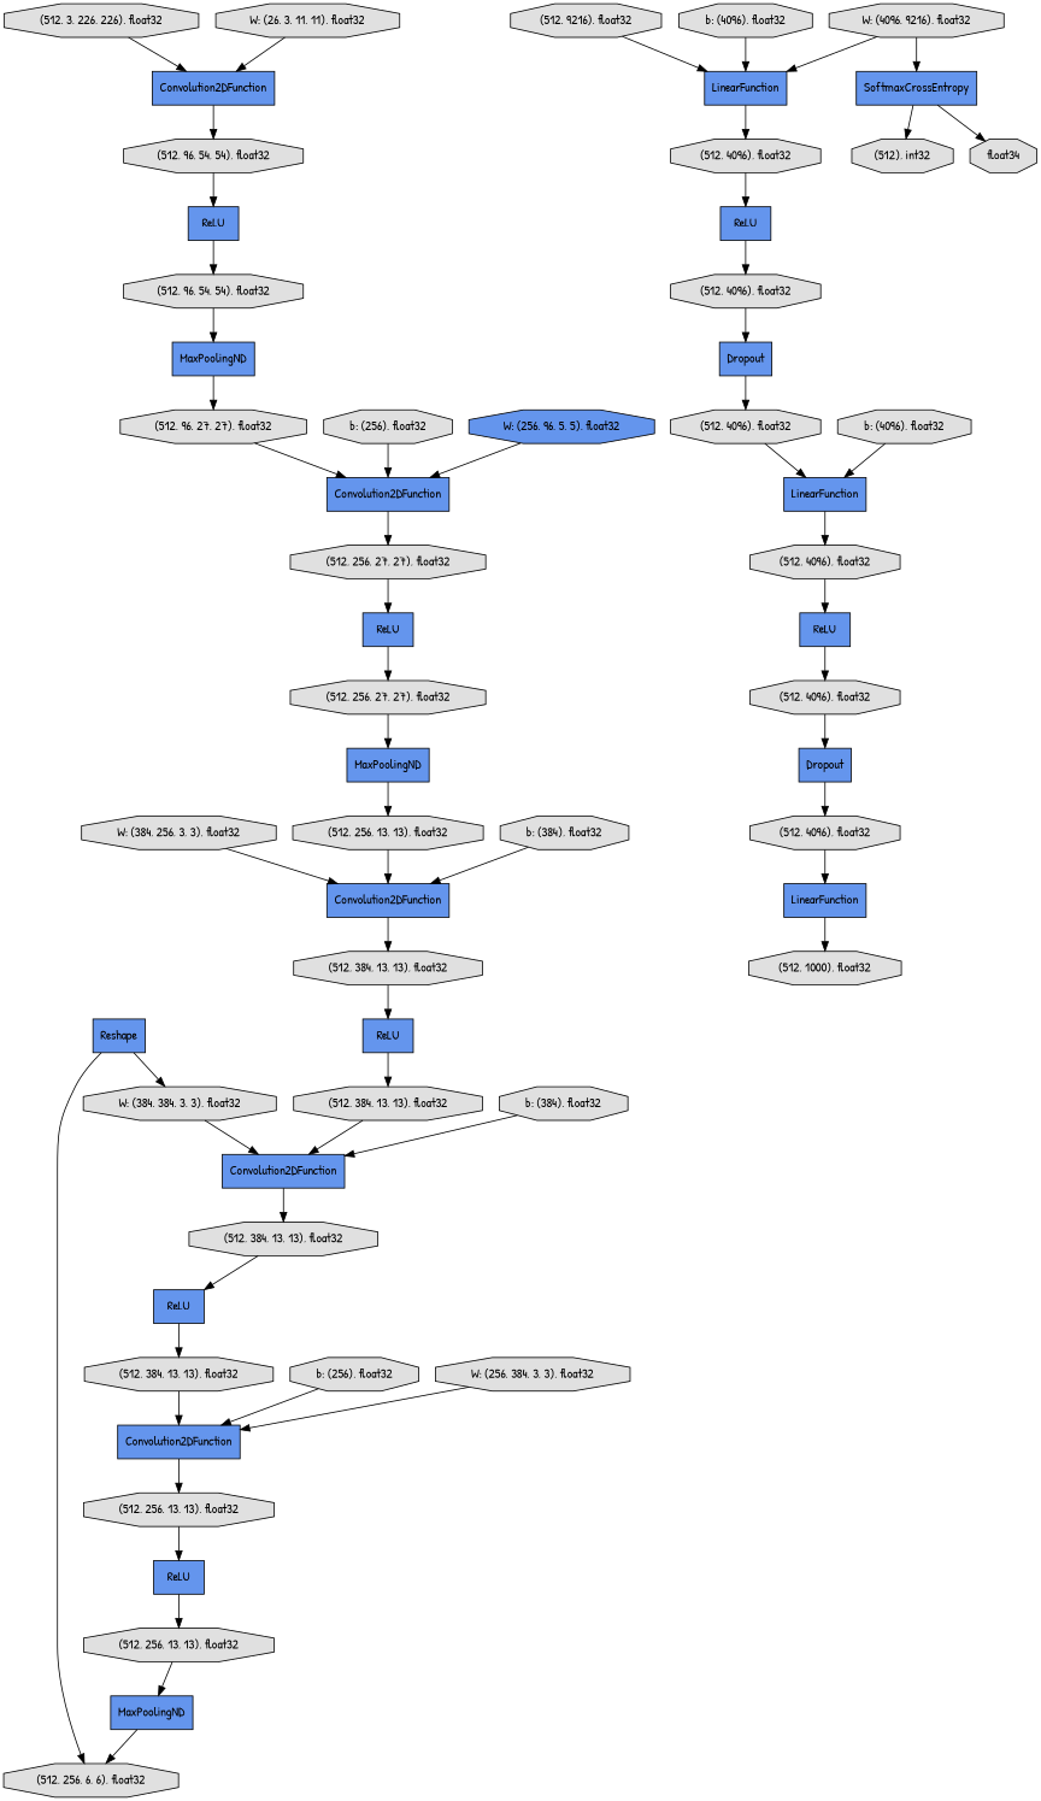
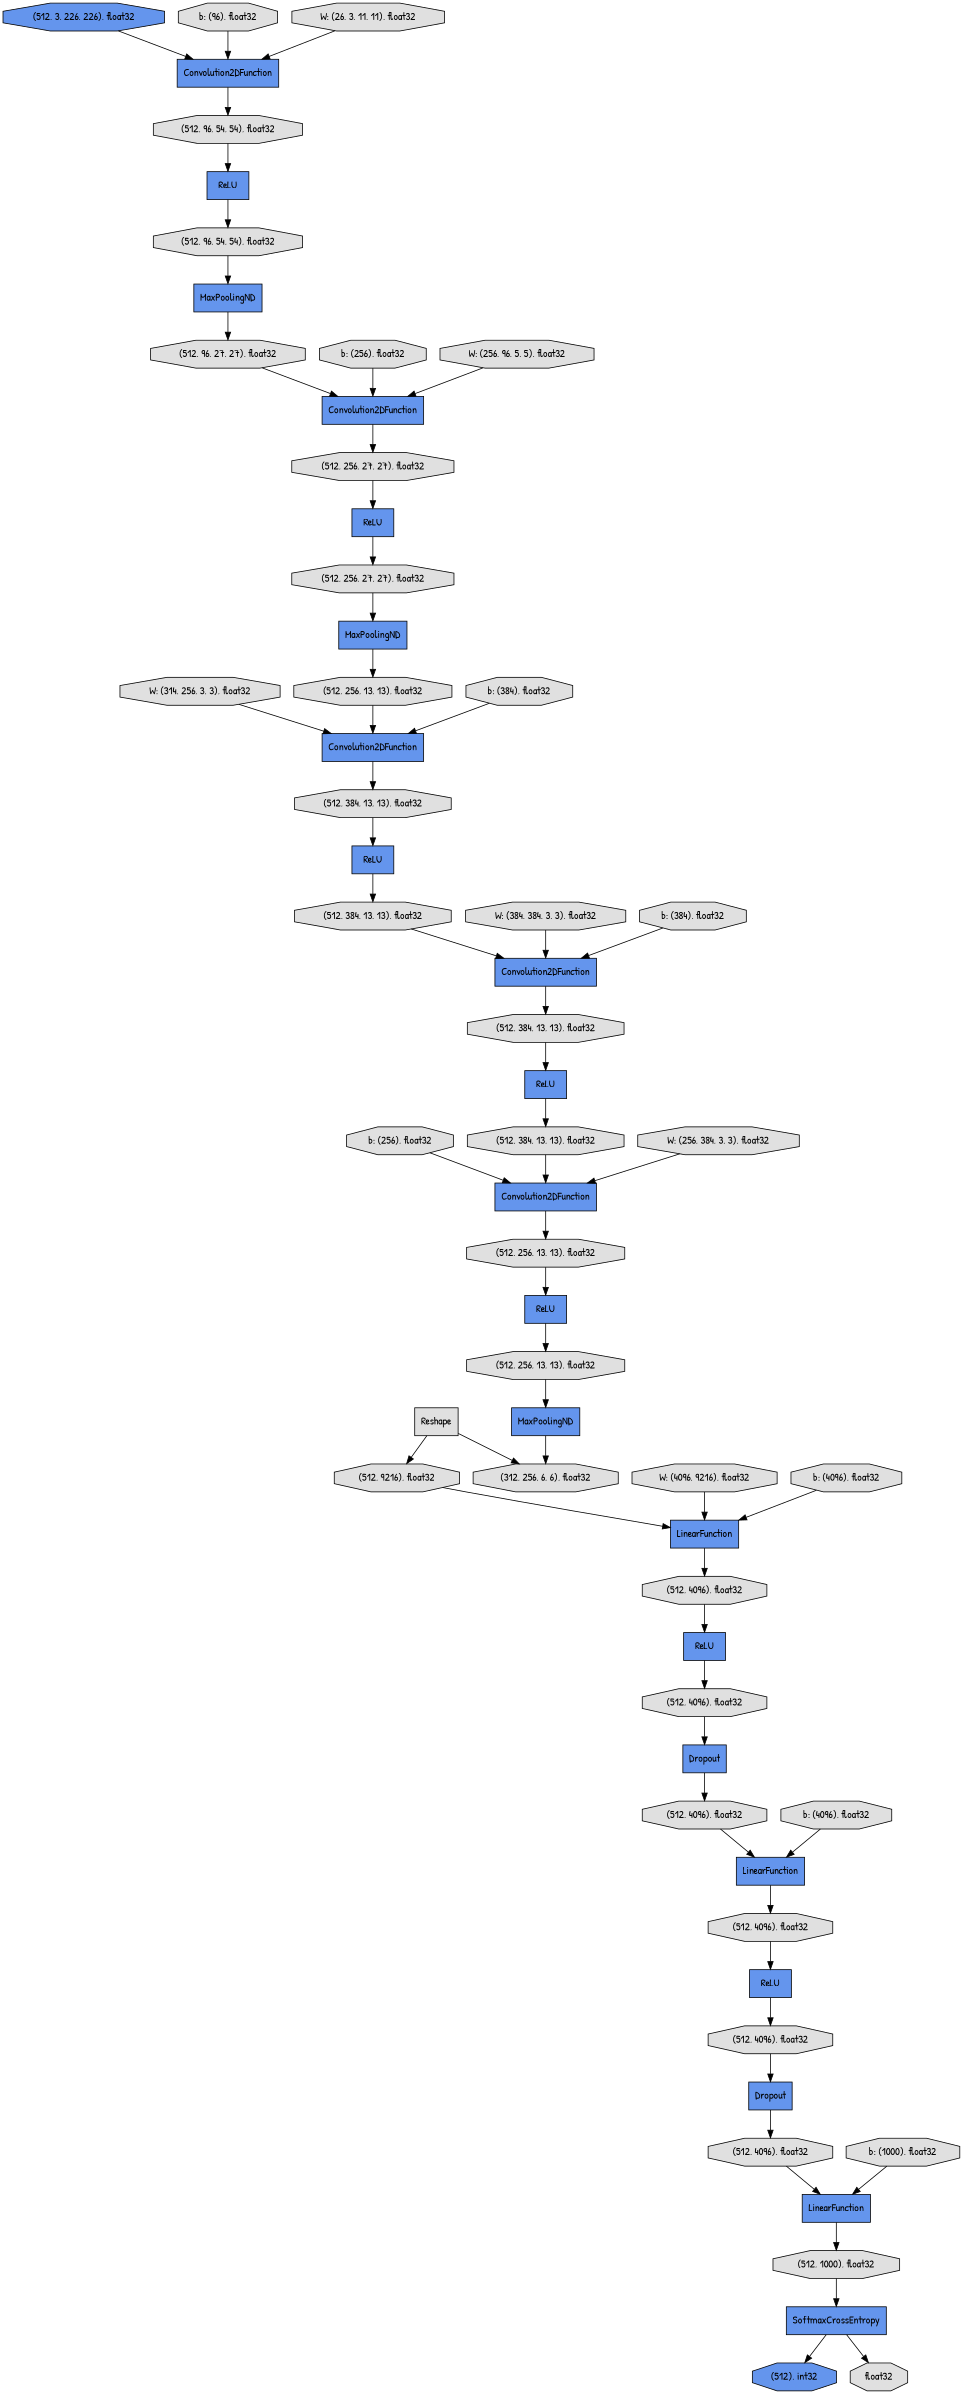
  digraph {
    fontname="Patrick Hand"
    rankdir=TB
    node [fillcolor="#E0E0E0" fontname="Patrick Hand" shape=octagon style=filled]
    edge [fontname="Patrick Hand"]
-   n1 [fillcolor="#6495ED" label=Reshape shape=record]
+   n1 [label=Reshape shape=record]
    n2 [label="(512, 9216), float32"]
-   n3 [label="(512, 256, 6, 6), float32"]
+   n3 [label="(312, 256, 6, 6), float32"]
    n4 [fillcolor="#6495ED" label=LinearFunction shape=record]
    n5 [fillcolor="#6495ED" label=LinearFunction shape=record]
    n6 [label="(512, 1000), float32"]
    n7 [fillcolor="#6495ED" label=SoftmaxCrossEntropy shape=record]
-   n8 [label="(512), int32"]
-   n9 [label=float34]
+   n8 [fillcolor="#6495ED" label="(512), int32"]
+   n9 [label=float32]
    n10 [label="b: (256), float32"]
    n11 [fillcolor="#6495ED" label=Convolution2DFunction shape=record]
    n12 [label="(512, 256, 13, 13), float32"]
+   n13 [label="b: (1000), float32"]
    n14 [label="(512, 4096), float32"]
    n15 [fillcolor="#6495ED" label=ReLU shape=record]
    n16 [label="(512, 4096), float32"]
    n17 [fillcolor="#6495ED" label=MaxPoolingND shape=record]
    n18 [label="(512, 96, 27, 27), float32"]
    n19 [fillcolor="#6495ED" label=Convolution2DFunction shape=record]
    n20 [label="(512, 384, 13, 13), float32"]
    n21 [fillcolor="#6495ED" label=ReLU shape=record]
    n22 [label="(512, 384, 13, 13), float32"]
    n23 [label="b: (256), float32"]
    n24 [label="(512, 256, 27, 27), float32"]
    n25 [fillcolor="#6495ED" label=ReLU shape=record]
    n26 [label="(512, 256, 13, 13), float32"]
    n27 [fillcolor="#6495ED" label=MaxPoolingND shape=record]
    n28 [fillcolor="#6495ED" label=ReLU shape=record]
    n29 [fillcolor="#6495ED" label=ReLU shape=record]
    n30 [label="(512, 96, 54, 54), float32"]
    n31 [label="W: (4096, 9216), float32"]
    n32 [fillcolor="#6495ED" label=Convolution2DFunction shape=record]
    n33 [label="(512, 384, 13, 13), float32"]
    n34 [fillcolor="#6495ED" label=Dropout shape=record]
    n35 [label="(512, 4096), float32"]
    n36 [fillcolor="#6495ED" label=ReLU shape=record]
    n37 [label="(512, 4096), float32"]
    n38 [fillcolor="#6495ED" label=Dropout shape=record]
    n39 [fillcolor="#6495ED" label=LinearFunction shape=record]
    n40 [label="(512, 4096), float32"]
-   n41 [label="W: (384, 256, 3, 3), float32"]
+   n41 [label="W: (314, 256, 3, 3), float32"]
    n42 [fillcolor="#6495ED" label=Convolution2DFunction shape=record]
    n43 [fillcolor="#6495ED" label=ReLU shape=record]
    n44 [label="(512, 384, 13, 13), float32"]
    n45 [label="b: (4096), float32"]
    n46 [fillcolor="#6495ED" label=MaxPoolingND shape=record]
    n47 [label="(512, 256, 13, 13), float32"]
-   n48 [label="(512, 3, 226, 226), float32"]
+   n48 [fillcolor="#6495ED" label="(512, 3, 226, 226), float32"]
    n49 [fillcolor="#6495ED" label=Convolution2DFunction shape=record]
    n50 [label="(512, 96, 54, 54), float32"]
    n51 [label="(512, 256, 27, 27), float32"]
    n52 [label="(512, 4096), float32"]
    n53 [label="b: (384), float32"]
    n54 [label="W: (384, 384, 3, 3), float32"]
+   n55 [label="b: (96), float32"]
    n56 [label="b: (4096), float32"]
    n57 [label="b: (384), float32"]
    n58 [label="W: (26, 3, 11, 11), float32"]
-   n59 [fillcolor="#6495ED" label="W: (256, 96, 5, 5), float32"]
+   n59 [label="W: (256, 96, 5, 5), float32"]
    n60 [label="W: (256, 384, 3, 3), float32"]
-   n1 -> n54
+   n1 -> n2
    n1 -> n3
    n2 -> n4
    n4 -> n14
    n5 -> n6
-   n31 -> n7
+   n6 -> n7
    n7 -> n8
    n7 -> n9
    n10 -> n11
    n11 -> n12
    n12 -> n25
+   n13 -> n5
    n14 -> n15
    n15 -> n16
    n16 -> n34
    n17 -> n18
    n18 -> n19
    n19 -> n24
    n20 -> n21
    n21 -> n22
    n22 -> n32
    n23 -> n19
    n24 -> n28
    n25 -> n26
    n26 -> n27
    n27 -> n3
    n28 -> n51
    n29 -> n30
    n30 -> n17
    n31 -> n4
    n32 -> n33
    n33 -> n43
    n34 -> n35
    n35 -> n39
    n36 -> n37
    n37 -> n38
    n38 -> n52
    n39 -> n40
    n40 -> n36
    n41 -> n42
    n42 -> n20
    n43 -> n44
    n44 -> n11
    n45 -> n4
    n46 -> n47
    n47 -> n42
    n48 -> n49
    n49 -> n50
    n50 -> n29
    n51 -> n46
    n52 -> n5
    n53 -> n42
    n54 -> n32
+   n55 -> n49
    n56 -> n39
    n57 -> n32
    n58 -> n49
    n59 -> n19
    n60 -> n11
  }
